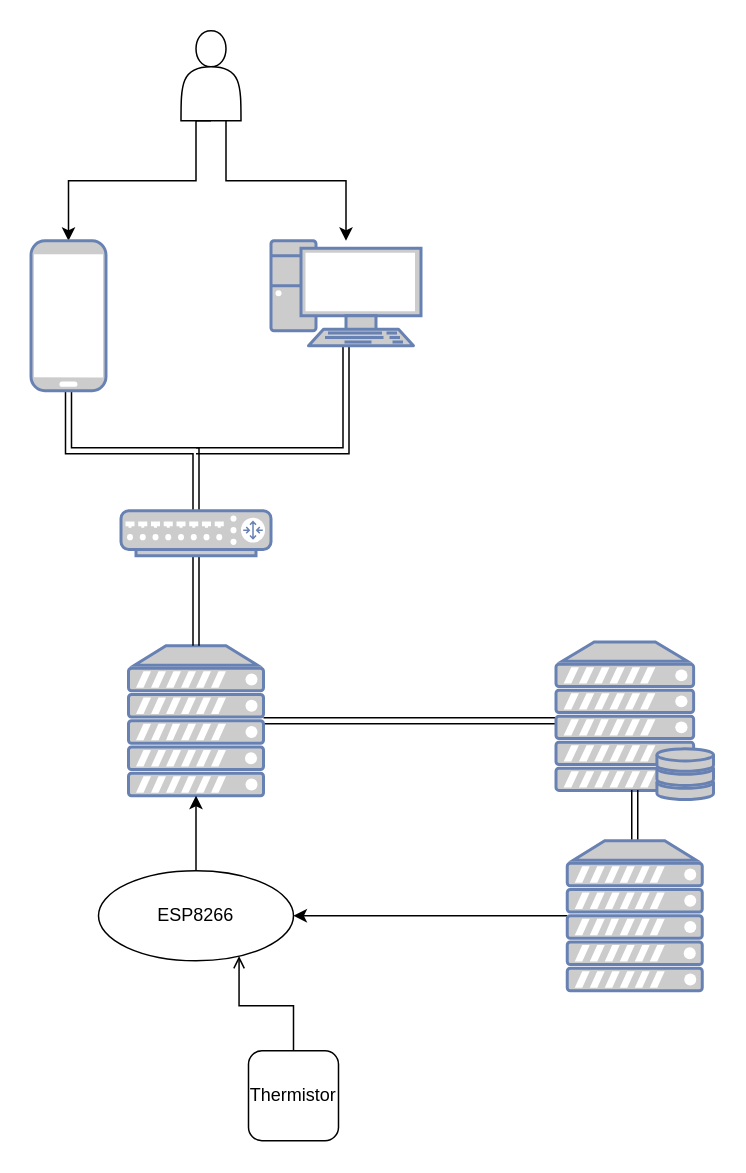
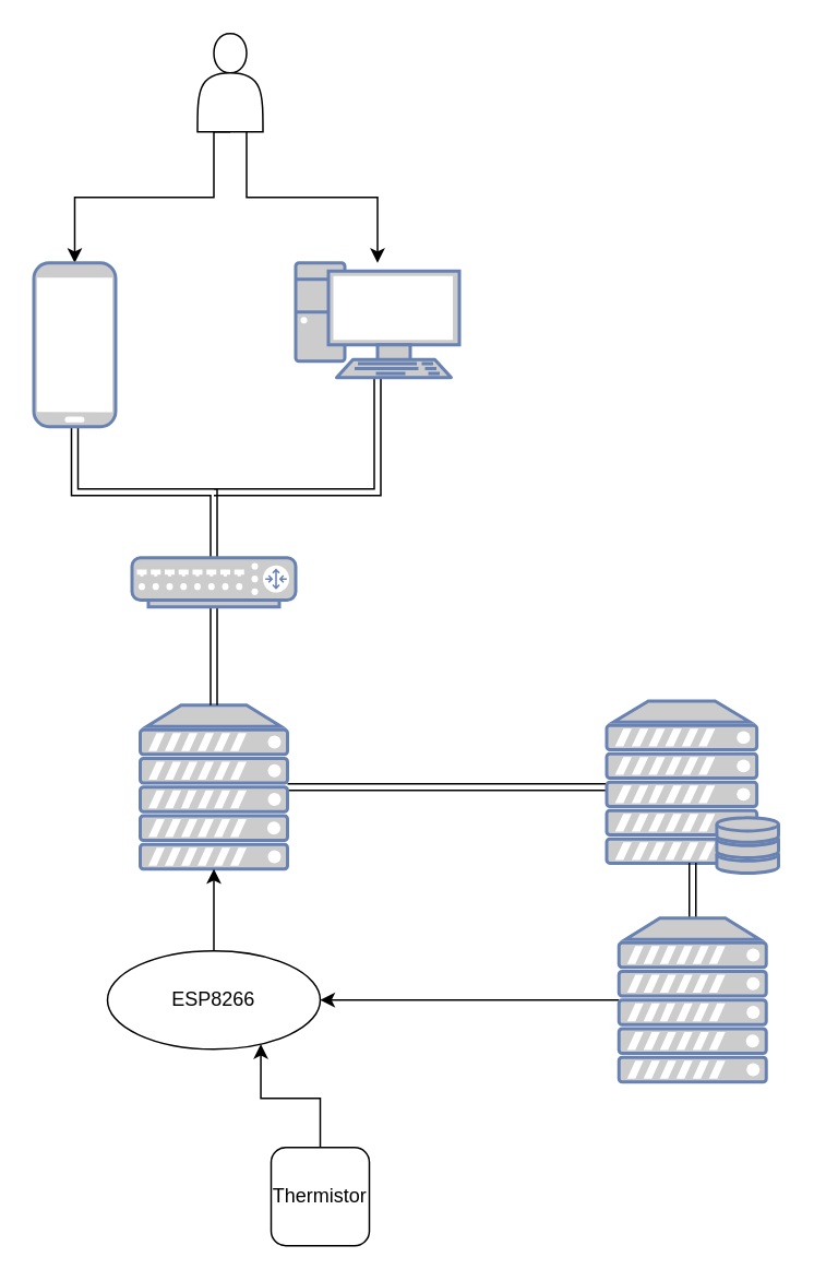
  <mxCell id="0" />
  <mxCell id="1" parent="0" />
  <mxCell id="2" style="edgeStyle=orthogonalEdgeStyle;rounded=0;orthogonalLoop=1;jettySize=auto;html=1;exitX=0.5;exitY=1;exitDx=0;exitDy=0;entryX=0.5;entryY=0;entryDx=0;entryDy=0;entryPerimeter=0;" edge="1" parent="1" source="4" target="9"><mxGeometry relative="1" as="geometry"><Array as="points"><mxPoint x="130" y="80" /><mxPoint x="130" y="120" /><mxPoint x="45" y="120" /></Array></mxGeometry></mxCell>
  <mxCell id="3" style="edgeStyle=orthogonalEdgeStyle;rounded=0;orthogonalLoop=1;jettySize=auto;html=1;exitX=0.75;exitY=1;exitDx=0;exitDy=0;" edge="1" parent="1" source="4" target="11"><mxGeometry relative="1" as="geometry" /></mxCell>
  <mxCell id="4" value="" style="shape=actor;whiteSpace=wrap;html=1;" vertex="1" parent="1"><mxGeometry x="120" y="20" width="40" height="60" as="geometry" /></mxCell>
  <mxCell id="5" style="edgeStyle=orthogonalEdgeStyle;shape=link;rounded=0;orthogonalLoop=1;jettySize=auto;html=1;exitX=1;exitY=0.5;exitDx=0;exitDy=0;exitPerimeter=0;entryX=0;entryY=0.5;entryDx=0;entryDy=0;entryPerimeter=0;" edge="1" parent="1" source="6" target="7"><mxGeometry relative="1" as="geometry" /></mxCell>
  <mxCell id="6" value="" style="fontColor=#0066CC;verticalAlign=top;verticalLabelPosition=bottom;labelPosition=center;align=center;html=1;outlineConnect=0;fillColor=#CCCCCC;strokeColor=#6881B3;gradientColor=none;gradientDirection=north;strokeWidth=2;shape=mxgraph.networks.server;" vertex="1" parent="1"><mxGeometry x="85" y="430" width="90" height="100" as="geometry" /></mxCell>
  <mxCell id="7" value="" style="fontColor=#0066CC;verticalAlign=top;verticalLabelPosition=bottom;labelPosition=center;align=center;html=1;outlineConnect=0;fillColor=#CCCCCC;strokeColor=#6881B3;gradientColor=none;gradientDirection=north;strokeWidth=2;shape=mxgraph.networks.server_storage;" vertex="1" parent="1"><mxGeometry x="370" y="427.5" width="105" height="105" as="geometry" /></mxCell>
  <mxCell id="8" style="edgeStyle=orthogonalEdgeStyle;rounded=0;orthogonalLoop=1;jettySize=auto;html=1;exitX=0.5;exitY=1;exitDx=0;exitDy=0;exitPerimeter=0;shape=link;" edge="1" parent="1" source="9" target="16"><mxGeometry relative="1" as="geometry" /></mxCell>
  <mxCell id="9" value="" style="fontColor=#0066CC;verticalAlign=top;verticalLabelPosition=bottom;labelPosition=center;align=center;html=1;outlineConnect=0;fillColor=#CCCCCC;strokeColor=#6881B3;gradientColor=none;gradientDirection=north;strokeWidth=2;shape=mxgraph.networks.mobile;" vertex="1" parent="1"><mxGeometry x="20" y="160" width="50" height="100" as="geometry" /></mxCell>
  <mxCell id="10" style="edgeStyle=orthogonalEdgeStyle;rounded=0;orthogonalLoop=1;jettySize=auto;html=1;exitX=0.5;exitY=1;exitDx=0;exitDy=0;exitPerimeter=0;shape=link;" edge="1" parent="1" source="11"><mxGeometry relative="1" as="geometry"><mxPoint x="130" y="300" as="targetPoint" /><Array as="points"><mxPoint x="230" y="300" /></Array></mxGeometry></mxCell>
  <mxCell id="11" value="" style="fontColor=#0066CC;verticalAlign=top;verticalLabelPosition=bottom;labelPosition=center;align=center;html=1;outlineConnect=0;fillColor=#CCCCCC;strokeColor=#6881B3;gradientColor=none;gradientDirection=north;strokeWidth=2;shape=mxgraph.networks.pc;" vertex="1" parent="1"><mxGeometry x="180" y="160" width="100" height="70" as="geometry" /></mxCell>
  <mxCell id="12" style="edgeStyle=orthogonalEdgeStyle;rounded=0;orthogonalLoop=1;jettySize=auto;html=1;exitX=0.5;exitY=0;exitDx=0;exitDy=0;exitPerimeter=0;entryX=0.5;entryY=0.94;entryDx=0;entryDy=0;entryPerimeter=0;shape=link;" edge="1" parent="1" source="14" target="7"><mxGeometry relative="1" as="geometry" /></mxCell>
  <mxCell id="13" style="edgeStyle=orthogonalEdgeStyle;rounded=0;orthogonalLoop=1;jettySize=auto;html=1;exitX=0;exitY=0.5;exitDx=0;exitDy=0;exitPerimeter=0;entryX=1;entryY=0.5;entryDx=0;entryDy=0;" edge="1" parent="1" source="14" target="18"><mxGeometry relative="1" as="geometry" /></mxCell>
  <mxCell id="14" value="" style="fontColor=#0066CC;verticalAlign=top;verticalLabelPosition=bottom;labelPosition=center;align=center;html=1;outlineConnect=0;fillColor=#CCCCCC;strokeColor=#6881B3;gradientColor=none;gradientDirection=north;strokeWidth=2;shape=mxgraph.networks.server;" vertex="1" parent="1"><mxGeometry x="377.5" y="560" width="90" height="100" as="geometry" /></mxCell>
  <mxCell id="15" style="edgeStyle=orthogonalEdgeStyle;shape=link;rounded=0;orthogonalLoop=1;jettySize=auto;html=1;exitX=0.5;exitY=1;exitDx=0;exitDy=0;exitPerimeter=0;entryX=0.5;entryY=0;entryDx=0;entryDy=0;entryPerimeter=0;" edge="1" parent="1" source="16" target="6"><mxGeometry relative="1" as="geometry" /></mxCell>
  <mxCell id="16" value="" style="fontColor=#0066CC;verticalAlign=top;verticalLabelPosition=bottom;labelPosition=center;align=center;html=1;outlineConnect=0;fillColor=#CCCCCC;strokeColor=#6881B3;gradientColor=none;gradientDirection=north;strokeWidth=2;shape=mxgraph.networks.router;" vertex="1" parent="1"><mxGeometry x="80" y="340" width="100" height="30" as="geometry" /></mxCell>
  <mxCell id="17" style="edgeStyle=orthogonalEdgeStyle;rounded=0;orthogonalLoop=1;jettySize=auto;html=1;exitX=0.5;exitY=0;exitDx=0;exitDy=0;entryX=0.5;entryY=1;entryDx=0;entryDy=0;entryPerimeter=0;" edge="1" parent="1" source="18" target="6"><mxGeometry relative="1" as="geometry" /></mxCell>
  <mxCell id="18" value="ESP8266" style="ellipse;whiteSpace=wrap;html=1;" vertex="1" parent="1"><mxGeometry x="65" y="580" width="130" height="60" as="geometry" /></mxCell>
- <mxCell id="19" style="edgeStyle=orthogonalEdgeStyle;rounded=0;orthogonalLoop=1;jettySize=auto;html=1;exitX=0.5;exitY=0;exitDx=0;exitDy=0;entryX=0.75;entryY=1;entryDx=0;entryDy=0;endArrow=open;" edge="1" parent="1" source="20" target="18"><mxGeometry relative="1" as="geometry" /></mxCell>
+ <mxCell id="19" style="edgeStyle=orthogonalEdgeStyle;rounded=0;orthogonalLoop=1;jettySize=auto;html=1;exitX=0.5;exitY=0;exitDx=0;exitDy=0;entryX=0.75;entryY=1;entryDx=0;entryDy=0;" edge="1" parent="1" source="20" target="18"><mxGeometry relative="1" as="geometry" /></mxCell>
  <mxCell id="20" value="Thermistor" style="rounded=1;whiteSpace=wrap;html=1;" vertex="1" parent="1"><mxGeometry x="165" y="700" width="60" height="60" as="geometry" /></mxCell>
